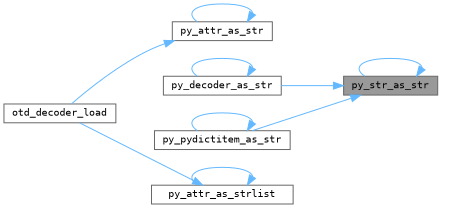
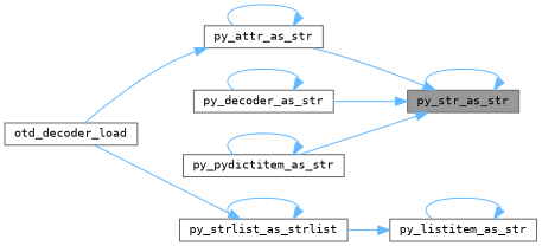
  digraph {
    fontname="DejaVu Sans Mono"
    rankdir=RL
    node [color=grey40 fillcolor=white fontname="DejaVu Sans Mono" fontsize=10 shape=box style=filled]
    edge [color=steelblue1 dir=back fontname="DejaVu Sans Mono" fontsize=10 labelfontname=Helvetica labelfontsize=10 style=solid]
    n1 [color=gray40 fillcolor=grey60 fontcolor=black height=0.2 label=py_str_as_str width=0.4]
    n2 [height=0.2 label=py_attr_as_str width=0.4]
    n3 [height=0.2 label=py_decoder_as_str width=0.4]
    n4 [height=0.2 label=py_pydictitem_as_str width=0.4]
    n5 [height=0.2 label=otd_decoder_load width=0.4]
-   n7 [height=0.2 label=py_attr_as_strlist width=0.4]
+   n6 [height=0.2 label=py_listitem_as_str width=0.4]
+   n7 [height=0.2 label=py_strlist_as_strlist width=0.4]
    n1 -> n1
+   n1 -> n2
    n1 -> n3
    n1 -> n4
    n2 -> n2
    n2 -> n5
    n3 -> n3
    n4 -> n4
+   n6 -> n6
+   n6 -> n7
    n7 -> n5
    n7 -> n7
  }
